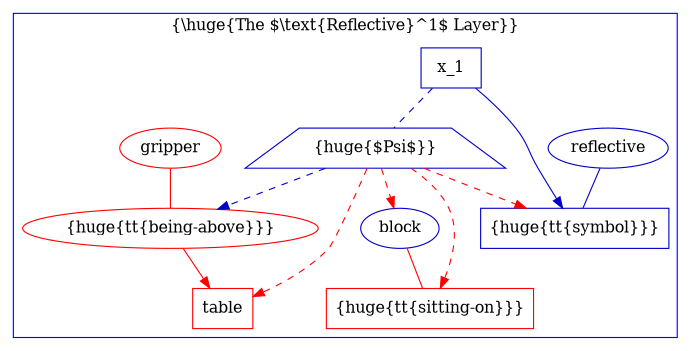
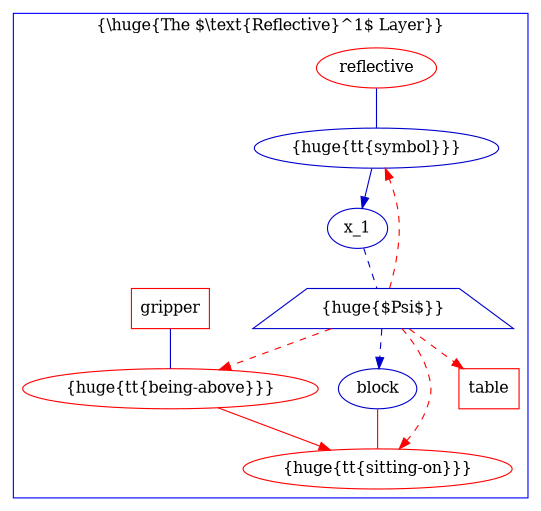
  digraph {
    node [color="#0000CC" fillcolor=white style=filled]
    edge [color=red style="-triangle 45,dashed"]
-   reflective [texlbl="{\huge{\tt{Reflective}}}"]
-   n2 [label="{\huge{\tt{symbol}}}" shape=box]
-   x_1 [texlbl="{\huge{\tt{Symbol*}}}" shape=box]
+   reflective [color=red texlbl="{\huge{\tt{Reflective}}}"]
+   n2 [label="{\huge{\tt{symbol}}}" shape=ellipse]
+   x_1 [texlbl="{\huge{\tt{Symbol*}}}"]
    n4 [label="{\huge{$\Psi$}}" margin="0.11,0.055" nodesep=0.02 shape=trapezium]
-   gripper [color=red texlbl="{\huge{\tt{Gripper}}}"]
+   gripper [color=red texlbl="{\huge{\tt{Gripper}}}" shape=box]
    n6 [color=red label="{\huge{\tt{being-above}}}" shape=ellipse]
    block [texlbl="{\huge{\tt{Block}}}"]
-   n8 [color=red label="{\huge{\tt{sitting-on}}}" shape=box]
+   n8 [color=red label="{\huge{\tt{sitting-on}}}" shape=ellipse]
    table [color=red shape=box texlbl="{\huge{\tt{Table}}}"]
    subgraph cluster_1 {
      color=blue
      label="{\\huge{The $\\text{Reflective}^1$ Layer}}"
      reflective
      n2
      x_1
      n4
      gripper
      n6
      block
      n8
      table
    }
    reflective -> n2 [arrowhead=none color="#0000CC" style=""]
-   x_1 -> n2 [color="#0000CC" style="-triangle 45"]
+   n2 -> x_1 [color="#0000CC" style="-triangle 45"]
    x_1 -> n4 [arrowhead=none color="#0000CC" style=dashed]
    n4 -> n2
-   n4 -> n6 [color="#0000CC"]
-   n4 -> block
+   n4 -> n6
+   n4 -> block [color="#0000CC"]
    n4 -> n8
    n4 -> table
-   gripper -> n6 [arrowhead=none style=""]
-   n6 -> table [style="-triangle 45"]
+   gripper -> n6 [arrowhead=none color="#0000CC" style=""]
+   n6 -> n8 [style="-triangle 45"]
    block -> n8 [arrowhead=none style=""]
  }
